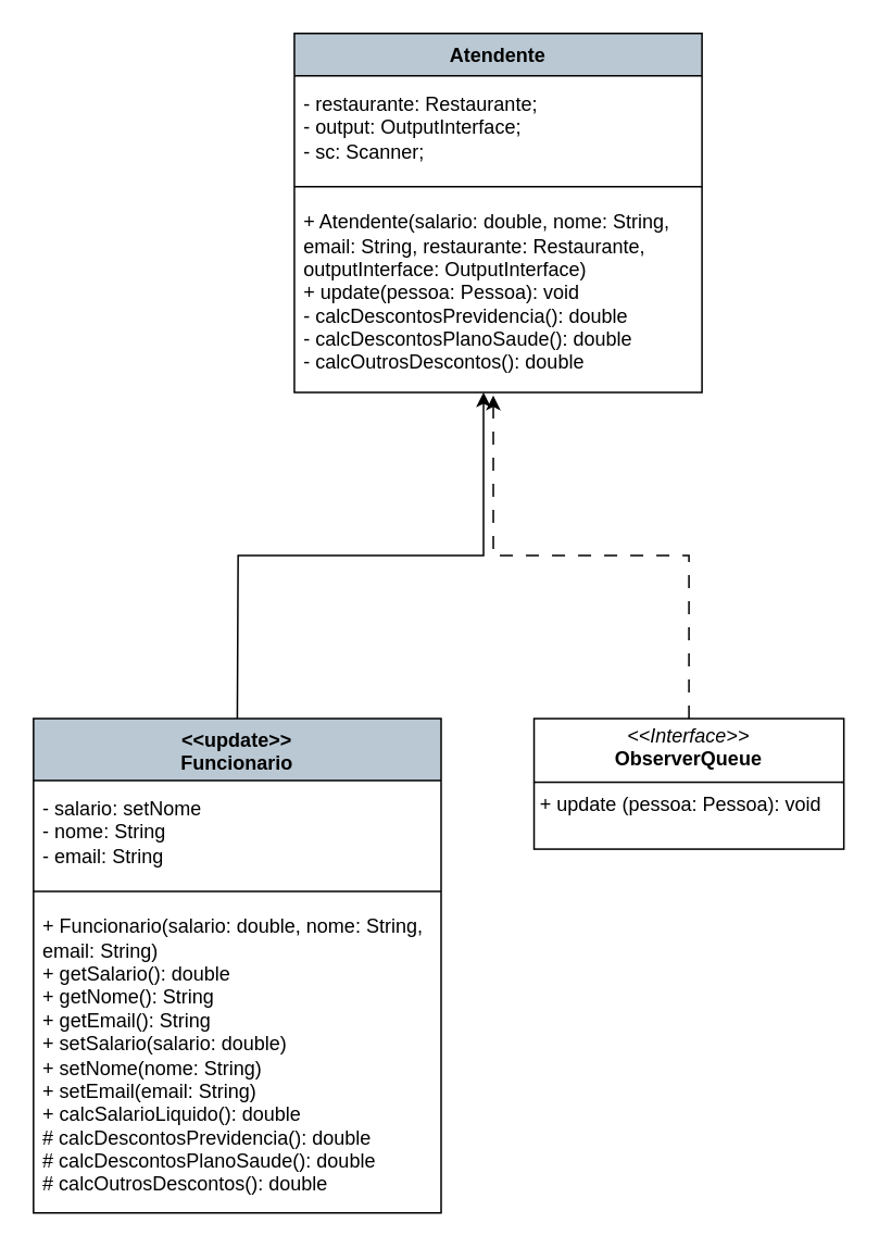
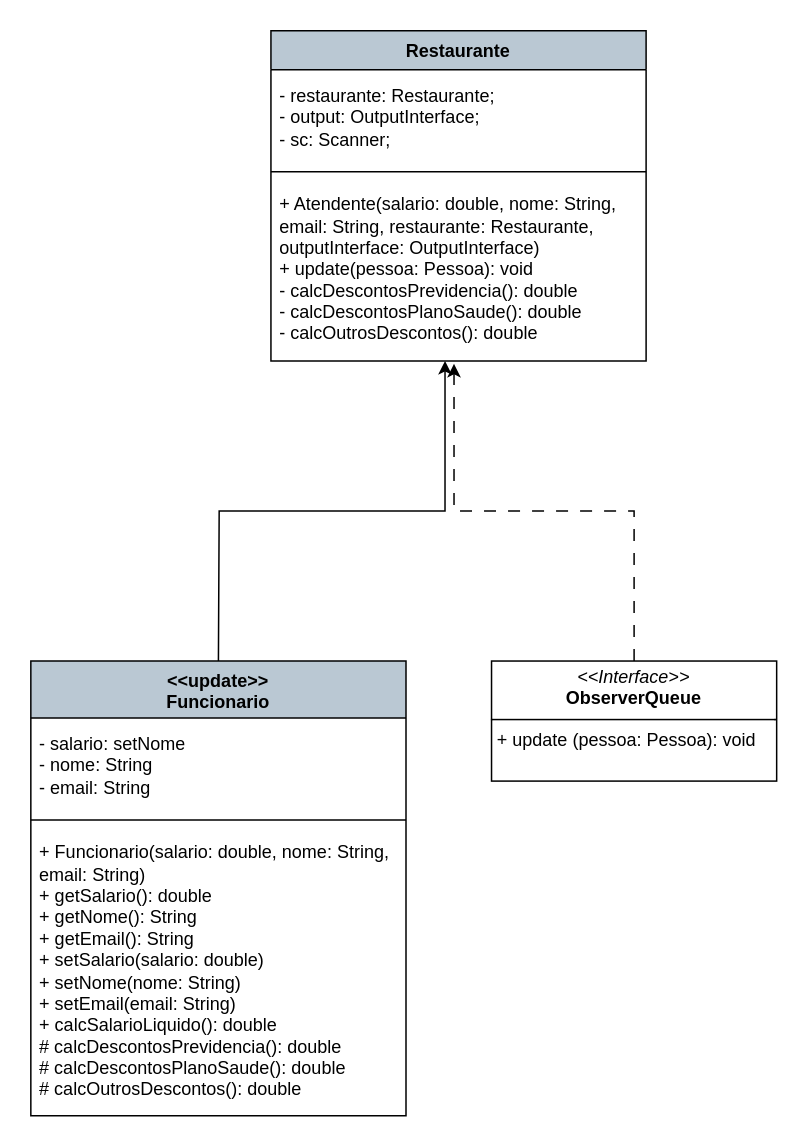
  <mxCell id="0" />
  <mxCell id="1" parent="0" />
- <mxCell id="2" value="Atendente" style="swimlane;fontStyle=1;align=center;verticalAlign=top;childLayout=stackLayout;horizontal=1;startSize=26;horizontalStack=0;resizeParent=1;resizeParentMax=0;resizeLast=0;collapsible=1;marginBottom=0;whiteSpace=wrap;html=1;fillColor=#BAC8D3;" vertex="1" parent="1"><mxGeometry x="180" y="20" width="250" height="220" as="geometry" /></mxCell>
+ <mxCell id="2" value="Restaurante" style="swimlane;fontStyle=1;align=center;verticalAlign=top;childLayout=stackLayout;horizontal=1;startSize=26;horizontalStack=0;resizeParent=1;resizeParentMax=0;resizeLast=0;collapsible=1;marginBottom=0;whiteSpace=wrap;html=1;fillColor=#BAC8D3;" vertex="1" parent="1"><mxGeometry x="180" y="20" width="250" height="220" as="geometry" /></mxCell>
  <mxCell id="3" value="- restaurante: Restaurante;&lt;div&gt;&lt;span style=&quot;background-color: initial;&quot;&gt;- output: OutputInterface;&lt;/span&gt;&lt;/div&gt;&lt;div&gt;&lt;span style=&quot;background-color: initial;&quot;&gt;- sc: Scanner;&lt;/span&gt;&lt;/div&gt;" style="text;strokeColor=none;fillColor=none;align=left;verticalAlign=middle;spacingLeft=4;spacingRight=4;overflow=hidden;rotatable=0;points=[[0,0.5],[1,0.5]];portConstraint=eastwest;whiteSpace=wrap;html=1;" vertex="1" parent="2"><mxGeometry y="26" width="250" height="64" as="geometry" /></mxCell>
  <mxCell id="4" value="" style="line;strokeWidth=1;fillColor=none;align=left;verticalAlign=middle;spacingTop=-1;spacingLeft=3;spacingRight=3;rotatable=0;labelPosition=right;points=[];portConstraint=eastwest;strokeColor=inherit;" vertex="1" parent="2"><mxGeometry y="90" width="250" height="8" as="geometry" /></mxCell>
  <mxCell id="5" value="+ Atendente(salario: double,&amp;nbsp;nome: String, email: String,&amp;nbsp;restaurante: Restaurante, outputInterface:&amp;nbsp;OutputInterface)&amp;nbsp;&lt;br&gt;+ update(pessoa: Pessoa): void&amp;nbsp;&lt;div&gt;- calcDescontosPrevidencia():&amp;nbsp;double&amp;nbsp;&lt;/div&gt;&lt;div&gt;- calcDescontosPlanoSaude():&amp;nbsp;double&amp;nbsp;&lt;br&gt;- calcOutrosDescontos():&amp;nbsp;double&amp;nbsp; &amp;nbsp; &amp;nbsp; &amp;nbsp; &amp;nbsp;&amp;nbsp;&lt;/div&gt;" style="text;strokeColor=none;fillColor=none;align=left;verticalAlign=middle;spacingLeft=4;spacingRight=4;overflow=hidden;rotatable=0;points=[[0,0.5],[1,0.5]];portConstraint=eastwest;whiteSpace=wrap;html=1;" vertex="1" parent="2"><mxGeometry y="98" width="250" height="122" as="geometry" /></mxCell>
  <mxCell id="6" value="&lt;p style=&quot;margin:0px;margin-top:4px;text-align:center;&quot;&gt;&lt;i&gt;&amp;lt;&amp;lt;Interface&amp;gt;&amp;gt;&lt;/i&gt;&lt;br&gt;&lt;b&gt;ObserverQueue&lt;/b&gt;&lt;/p&gt;&lt;hr size=&quot;1&quot; style=&quot;border-style:solid;&quot;&gt;&lt;p style=&quot;margin:0px;margin-left:4px;&quot;&gt;+ update (pessoa: Pessoa): void&lt;br&gt;&lt;/p&gt;" style="verticalAlign=top;align=left;overflow=fill;html=1;whiteSpace=wrap;" vertex="1" parent="1"><mxGeometry x="327" y="440" width="190" height="80" as="geometry" /></mxCell>
  <mxCell id="7" style="edgeStyle=orthogonalEdgeStyle;rounded=0;orthogonalLoop=1;jettySize=auto;html=1;entryX=0.464;entryY=1;entryDx=0;entryDy=0;entryPerimeter=0;" edge="1" parent="1" target="5"><mxGeometry relative="1" as="geometry"><mxPoint x="145" y="440" as="sourcePoint" /></mxGeometry></mxCell>
  <mxCell id="8" style="edgeStyle=orthogonalEdgeStyle;rounded=0;orthogonalLoop=1;jettySize=auto;html=1;entryX=0.488;entryY=1.016;entryDx=0;entryDy=0;entryPerimeter=0;dashed=1;dashPattern=8 8;" edge="1" parent="1" source="6" target="5"><mxGeometry relative="1" as="geometry"><Array as="points"><mxPoint x="422" y="340" /><mxPoint x="302" y="340" /></Array></mxGeometry></mxCell>
  <mxCell id="9" value="&amp;lt;&amp;lt;update&amp;gt;&amp;gt;&lt;div&gt;Funcionario&lt;/div&gt;" style="swimlane;fontStyle=1;align=center;verticalAlign=top;childLayout=stackLayout;horizontal=1;startSize=38;horizontalStack=0;resizeParent=1;resizeParentMax=0;resizeLast=0;collapsible=1;marginBottom=0;whiteSpace=wrap;html=1;fillColor=#BAC8D3;" vertex="1" parent="1"><mxGeometry x="20" y="440" width="250" height="303" as="geometry" /></mxCell>
  <mxCell id="10" value="- salario: setNome&lt;div&gt;- nome: String&amp;nbsp;&lt;/div&gt;&lt;div&gt;- email: String&amp;nbsp; &amp;nbsp;&lt;br&gt;&lt;/div&gt;" style="text;strokeColor=none;fillColor=none;align=left;verticalAlign=middle;spacingLeft=4;spacingRight=4;overflow=hidden;rotatable=0;points=[[0,0.5],[1,0.5]];portConstraint=eastwest;whiteSpace=wrap;html=1;" vertex="1" parent="9"><mxGeometry y="38" width="250" height="64" as="geometry" /></mxCell>
  <mxCell id="11" value="" style="line;strokeWidth=1;fillColor=none;align=left;verticalAlign=middle;spacingTop=-1;spacingLeft=3;spacingRight=3;rotatable=0;labelPosition=right;points=[];portConstraint=eastwest;strokeColor=inherit;" vertex="1" parent="9"><mxGeometry y="102" width="250" height="8" as="geometry" /></mxCell>
  <mxCell id="12" value="&lt;div&gt;+ Funcionario(salario: double, nome: String, email: String)&lt;/div&gt;&lt;div&gt;+ getSalario(): double&amp;nbsp;&lt;/div&gt;&lt;div&gt;+ getNome(): String&amp;nbsp;&lt;/div&gt;&lt;div&gt;+ getEmail(): String&amp;nbsp;&lt;/div&gt;&lt;div&gt;+ setSalario(salario: double)&amp;nbsp;&lt;/div&gt;&lt;div&gt;+ setNome(nome: String)&amp;nbsp;&lt;/div&gt;&lt;div&gt;+ setEmail(email: String)&amp;nbsp;&lt;/div&gt;&lt;div&gt;+ calcSalarioLiquido(): double&amp;nbsp;&lt;/div&gt;&lt;div&gt;# calcDescontosPrevidencia():&amp;nbsp;double&amp;nbsp;&lt;/div&gt;&lt;div&gt;# calcDescontosPlanoSaude():&amp;nbsp;double&amp;nbsp;&lt;/div&gt;&lt;div&gt;# calcOutrosDescontos():&amp;nbsp;double&amp;nbsp;&amp;nbsp; &amp;nbsp;&amp;nbsp;&lt;/div&gt;" style="text;strokeColor=none;fillColor=none;align=left;verticalAlign=middle;spacingLeft=4;spacingRight=4;overflow=hidden;rotatable=0;points=[[0,0.5],[1,0.5]];portConstraint=eastwest;whiteSpace=wrap;html=1;" vertex="1" parent="9"><mxGeometry y="110" width="250" height="193" as="geometry" /></mxCell>
